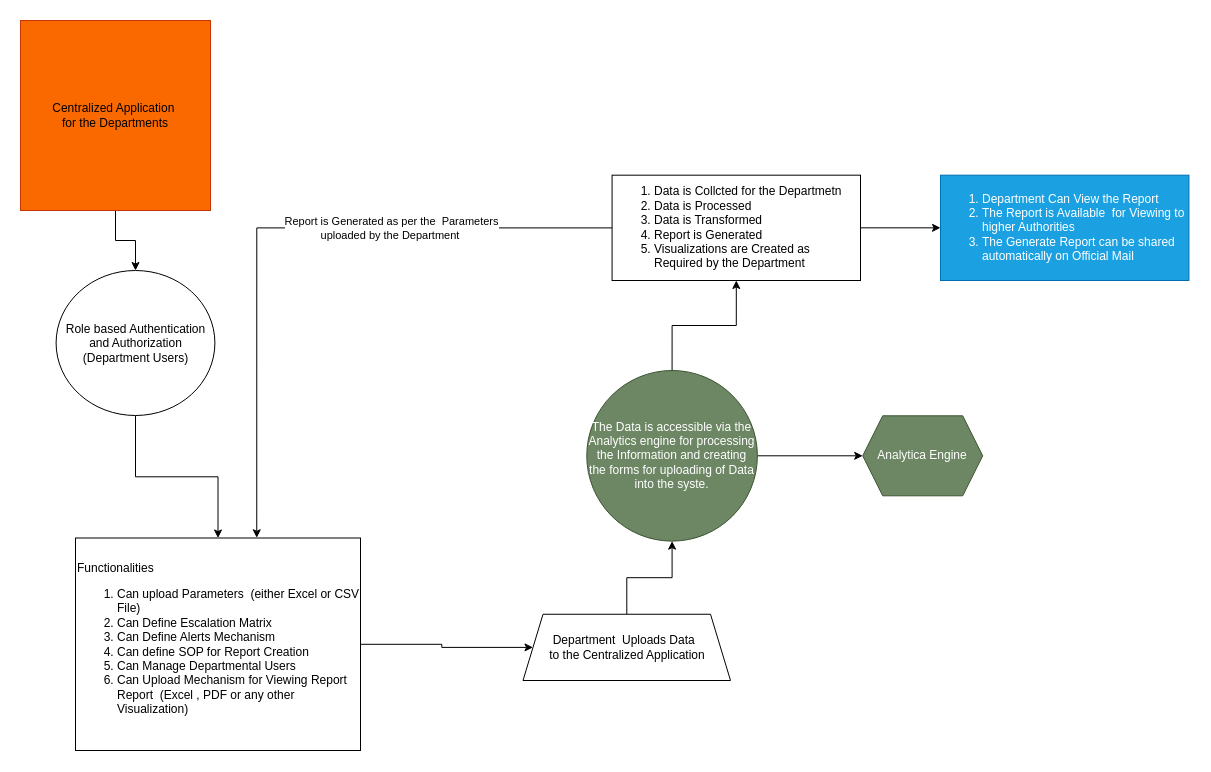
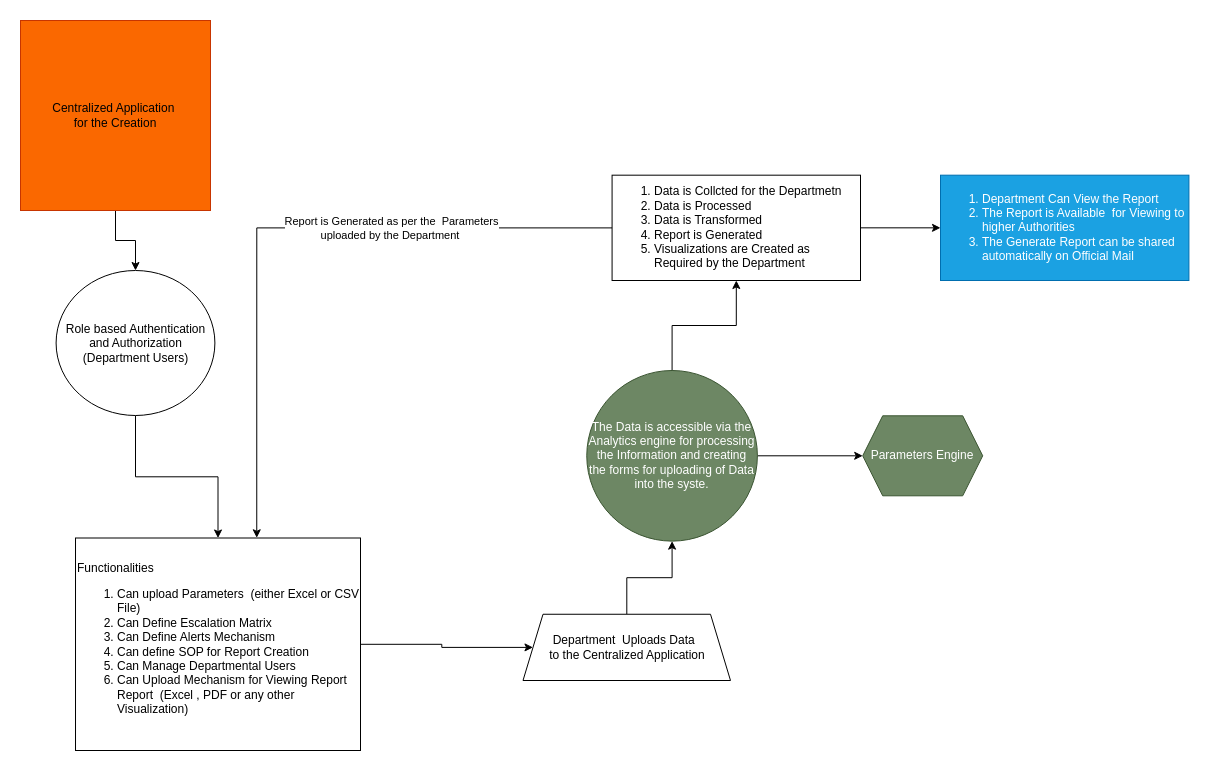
  <mxCell id="0" style=";html=1;" />
  <mxCell id="1" style=";html=1;" parent="0" />
  <mxCell id="2" value="" style="edgeStyle=orthogonalEdgeStyle;rounded=0;orthogonalLoop=1;jettySize=auto;html=1;" edge="1" parent="1" source="3" target="5"><mxGeometry relative="1" as="geometry" /></mxCell>
- <mxCell id="3" value="Centralized Application&amp;nbsp;&lt;br&gt;for the Departments" style="whiteSpace=wrap;html=1;aspect=fixed;fillColor=#fa6800;strokeColor=#C73500;fontColor=#000000;" vertex="1" parent="1"><mxGeometry x="20" y="20" width="190" height="190" as="geometry" /></mxCell>
+ <mxCell id="3" value="Centralized Application&amp;nbsp;&lt;br&gt;for the Creation" style="whiteSpace=wrap;html=1;aspect=fixed;fillColor=#fa6800;strokeColor=#C73500;fontColor=#000000;" vertex="1" parent="1"><mxGeometry x="20" y="20" width="190" height="190" as="geometry" /></mxCell>
  <mxCell id="4" value="" style="edgeStyle=orthogonalEdgeStyle;rounded=0;orthogonalLoop=1;jettySize=auto;html=1;" edge="1" parent="1" source="5" target="7"><mxGeometry relative="1" as="geometry" /></mxCell>
  <mxCell id="5" value="Role based Authentication and Authorization (Department Users)" style="ellipse;whiteSpace=wrap;html=1;" vertex="1" parent="1"><mxGeometry x="55.6" y="270" width="158.81" height="145" as="geometry" /></mxCell>
  <mxCell id="6" value="" style="edgeStyle=orthogonalEdgeStyle;rounded=0;orthogonalLoop=1;jettySize=auto;html=1;" edge="1" parent="1" source="7" target="9"><mxGeometry relative="1" as="geometry" /></mxCell>
  <mxCell id="7" value="Functionalities&amp;nbsp;&lt;br&gt;&lt;ol&gt;&lt;li&gt;Can upload Parameters&amp;nbsp; (either Excel or CSV File)&lt;/li&gt;&lt;li&gt;Can Define Escalation Matrix&lt;/li&gt;&lt;li&gt;Can Define Alerts Mechanism&amp;nbsp;&lt;/li&gt;&lt;li&gt;Can define SOP for Report Creation&lt;/li&gt;&lt;li&gt;Can Manage Departmental Users&lt;/li&gt;&lt;li&gt;Can Upload Mechanism for Viewing Report Report&amp;nbsp; (Excel , PDF or any other Visualization)&lt;/li&gt;&lt;/ol&gt;" style="whiteSpace=wrap;html=1;align=left;" vertex="1" parent="1"><mxGeometry x="75.01" y="537.5" width="284.99" height="212.5" as="geometry" /></mxCell>
  <mxCell id="8" value="" style="edgeStyle=orthogonalEdgeStyle;rounded=0;orthogonalLoop=1;jettySize=auto;html=1;" edge="1" parent="1" source="9" target="12"><mxGeometry relative="1" as="geometry" /></mxCell>
  <mxCell id="9" value="Department&amp;nbsp; Uploads Data&amp;nbsp;&amp;nbsp;&lt;br&gt;to the Centralized Application" style="shape=trapezoid;perimeter=trapezoidPerimeter;whiteSpace=wrap;html=1;fixedSize=1;align=center;" vertex="1" parent="1"><mxGeometry x="522.5" y="613.75" width="207.51" height="66.25" as="geometry" /></mxCell>
  <mxCell id="10" value="" style="edgeStyle=orthogonalEdgeStyle;rounded=0;orthogonalLoop=1;jettySize=auto;html=1;" edge="1" parent="1" source="12" target="14"><mxGeometry relative="1" as="geometry" /></mxCell>
  <mxCell id="11" value="" style="edgeStyle=orthogonalEdgeStyle;rounded=0;orthogonalLoop=1;jettySize=auto;html=1;" edge="1" parent="1" source="12" target="17"><mxGeometry relative="1" as="geometry" /></mxCell>
  <mxCell id="12" value="The Data is accessible via the Analytics engine for processing the Information and creating the forms for uploading of Data into the syste." style="ellipse;whiteSpace=wrap;html=1;fillColor=#6d8764;strokeColor=#3A5431;fontColor=#ffffff;" vertex="1" parent="1"><mxGeometry x="586.26" y="370" width="170.63" height="170.63" as="geometry" /></mxCell>
  <mxCell id="13" value="" style="edgeStyle=orthogonalEdgeStyle;rounded=0;orthogonalLoop=1;jettySize=auto;html=1;" edge="1" parent="1" source="14" target="18"><mxGeometry relative="1" as="geometry" /></mxCell>
  <mxCell id="14" value="&lt;ol&gt;&lt;li&gt;Data is Collcted for the Departmetn&lt;/li&gt;&lt;li&gt;Data is Processed&amp;nbsp;&lt;/li&gt;&lt;li&gt;Data is Transformed&lt;/li&gt;&lt;li&gt;Report is Generated&lt;/li&gt;&lt;li&gt;Visualizations are Created as Required by the Department&amp;nbsp;&amp;nbsp;&lt;/li&gt;&lt;/ol&gt;" style="whiteSpace=wrap;html=1;align=left;" vertex="1" parent="1"><mxGeometry x="611.58" y="174.68" width="248.42" height="105.32" as="geometry" /></mxCell>
  <mxCell id="15" style="edgeStyle=orthogonalEdgeStyle;rounded=0;orthogonalLoop=1;jettySize=auto;html=1;entryX=0.636;entryY=-0.001;entryDx=0;entryDy=0;entryPerimeter=0;" edge="1" parent="1" source="14" target="7"><mxGeometry relative="1" as="geometry" /></mxCell>
  <mxCell id="16" value="Report is Generated as per the&amp;nbsp; Parameters &lt;br&gt;uploaded by the Department&amp;nbsp;" style="edgeLabel;html=1;align=center;verticalAlign=middle;resizable=0;points=[];" vertex="1" connectable="0" parent="15"><mxGeometry x="0.58" y="3" relative="1" as="geometry"><mxPoint x="131" y="-170" as="offset" /></mxGeometry></mxCell>
- <mxCell id="17" value="Analytica Engine" style="shape=hexagon;perimeter=hexagonPerimeter2;whiteSpace=wrap;html=1;fixedSize=1;fillColor=#6d8764;strokeColor=#3A5431;fontColor=#ffffff;" vertex="1" parent="1"><mxGeometry x="862.205" y="415.315" width="120" height="80" as="geometry" /></mxCell>
+ <mxCell id="17" value="Parameters Engine" style="shape=hexagon;perimeter=hexagonPerimeter2;whiteSpace=wrap;html=1;fixedSize=1;fillColor=#6d8764;strokeColor=#3A5431;fontColor=#ffffff;" vertex="1" parent="1"><mxGeometry x="862.205" y="415.315" width="120" height="80" as="geometry" /></mxCell>
  <mxCell id="18" value="&lt;ol&gt;&lt;li&gt;Department Can View the Report&amp;nbsp;&lt;/li&gt;&lt;li&gt;The Report is Available&amp;nbsp; for Viewing to higher Authorities&lt;br&gt;&lt;/li&gt;&lt;li&gt;The Generate Report can be shared automatically on Official Mail&lt;/li&gt;&lt;/ol&gt;" style="whiteSpace=wrap;html=1;align=left;fillColor=#1ba1e2;fontColor=#ffffff;strokeColor=#006EAF;" vertex="1" parent="1"><mxGeometry x="940" y="174.68" width="248.42" height="105.32" as="geometry" /></mxCell>
